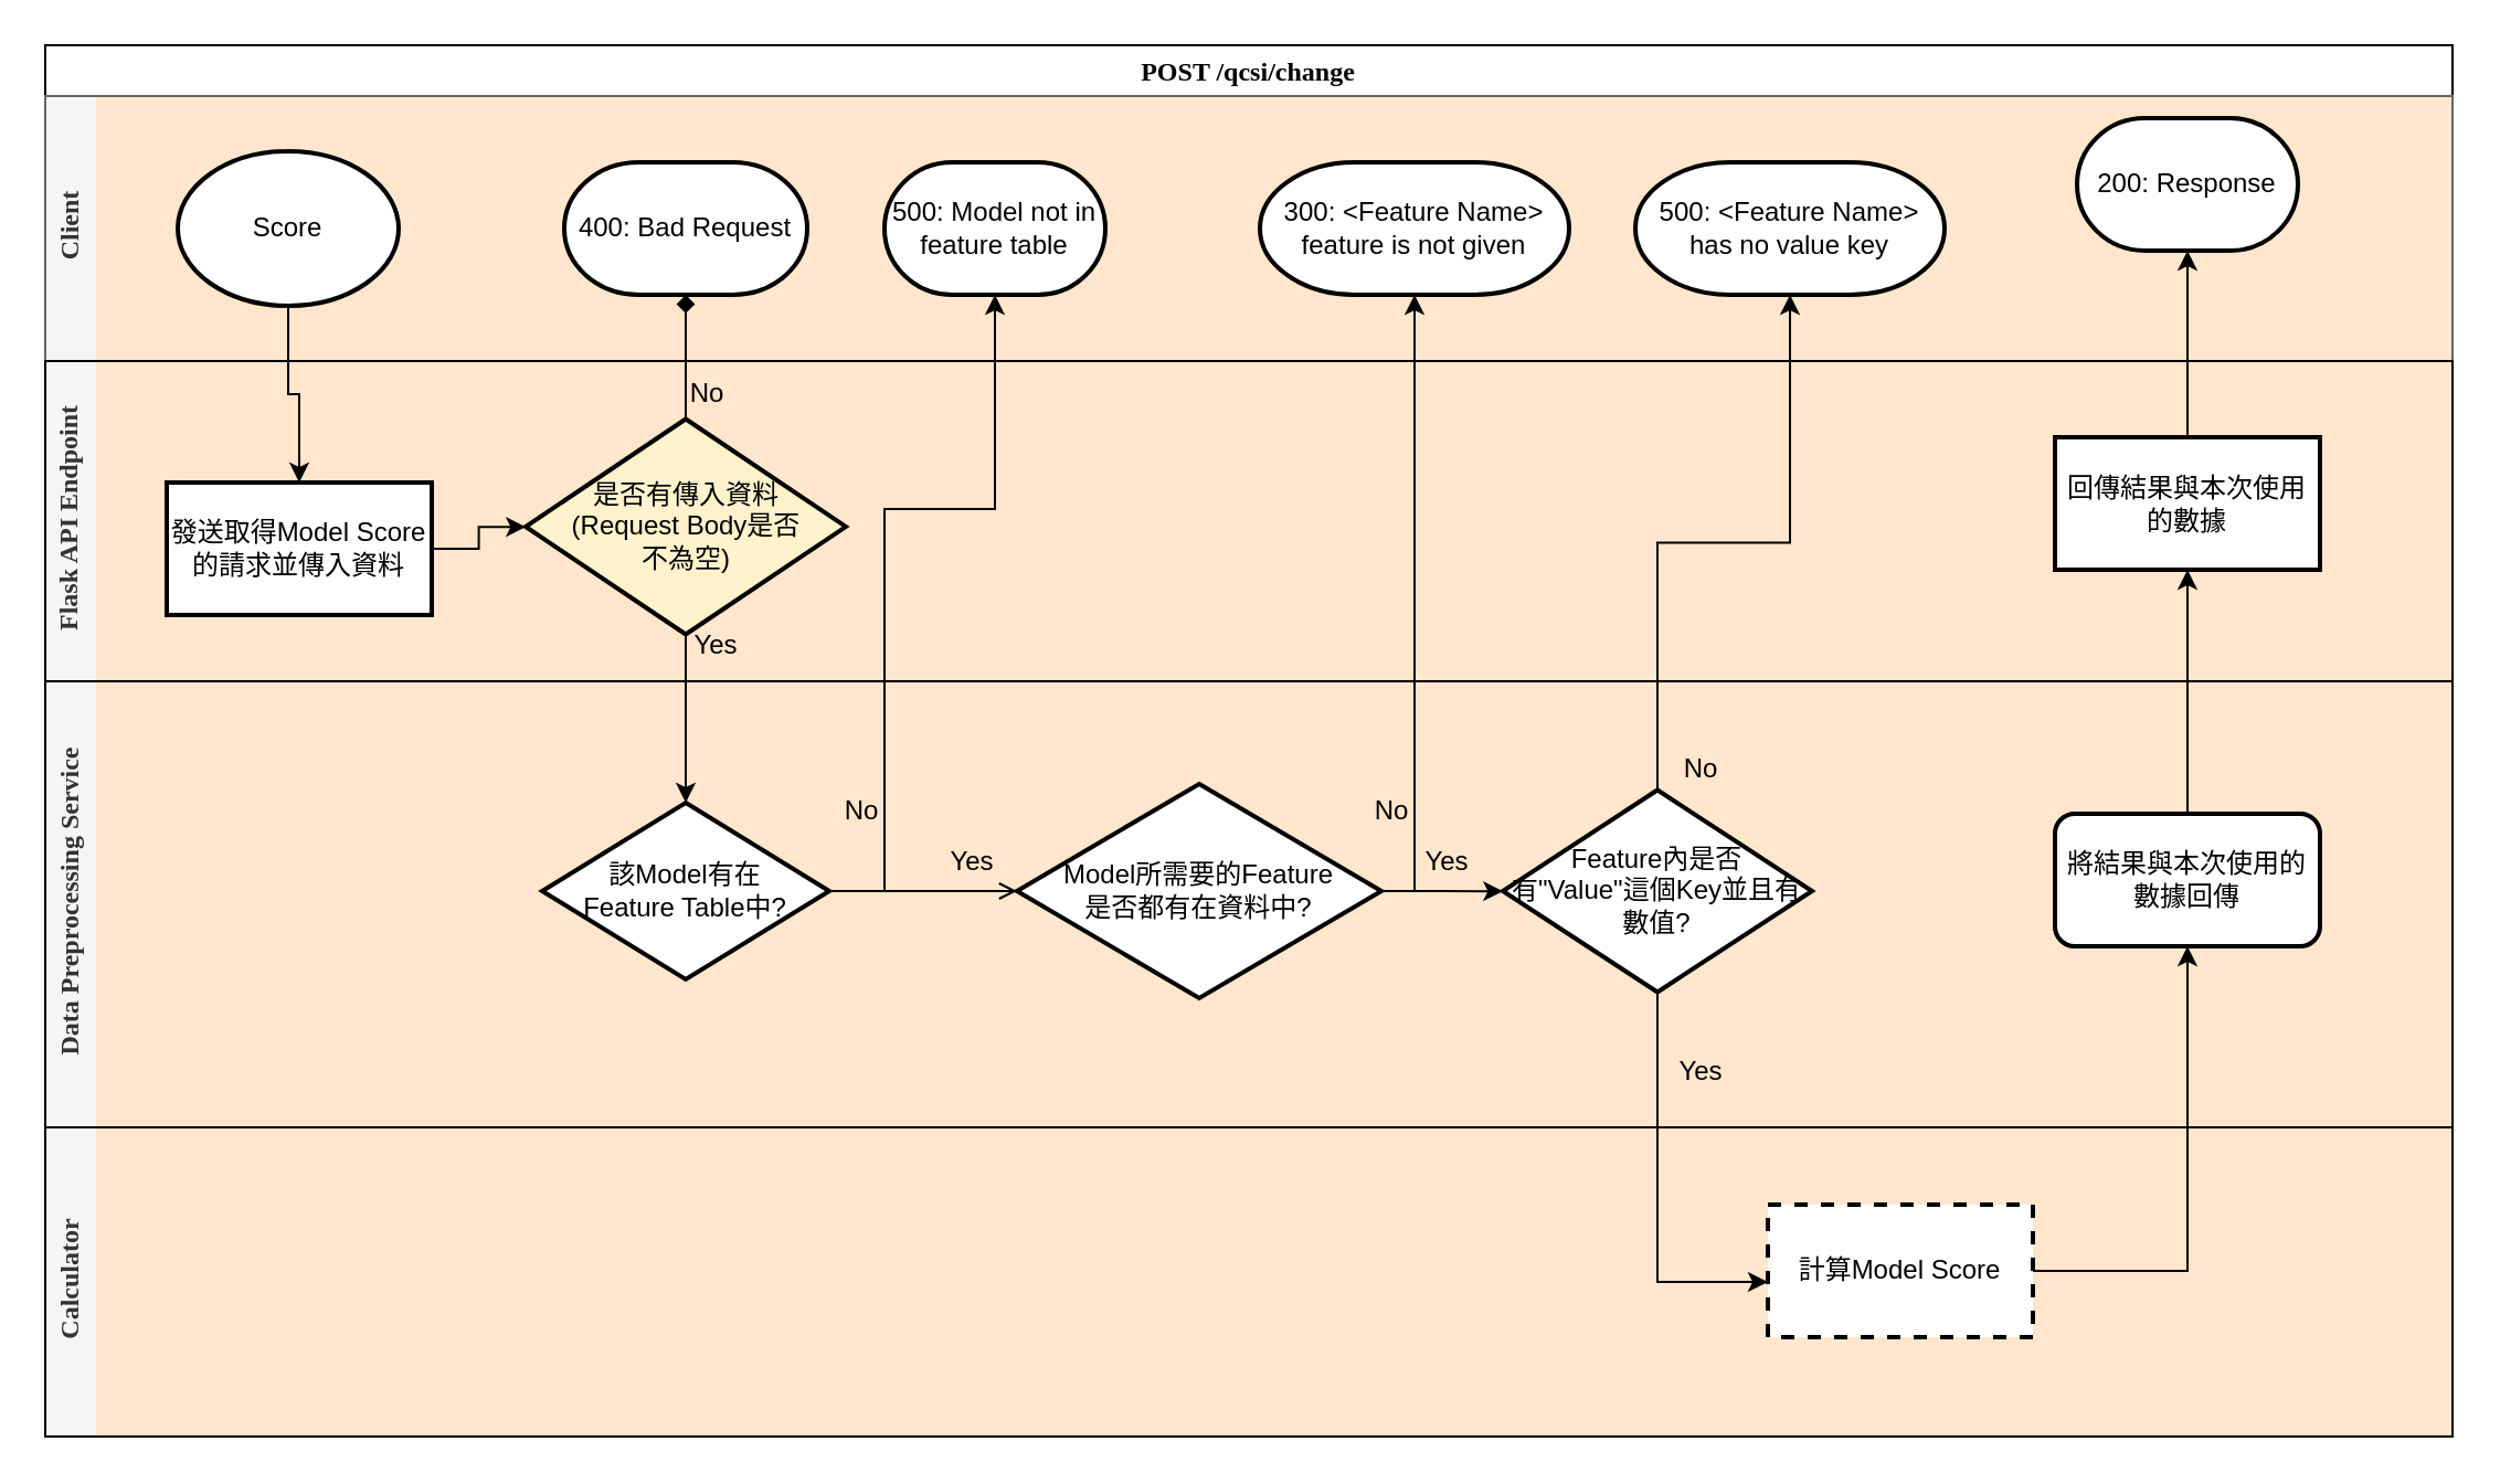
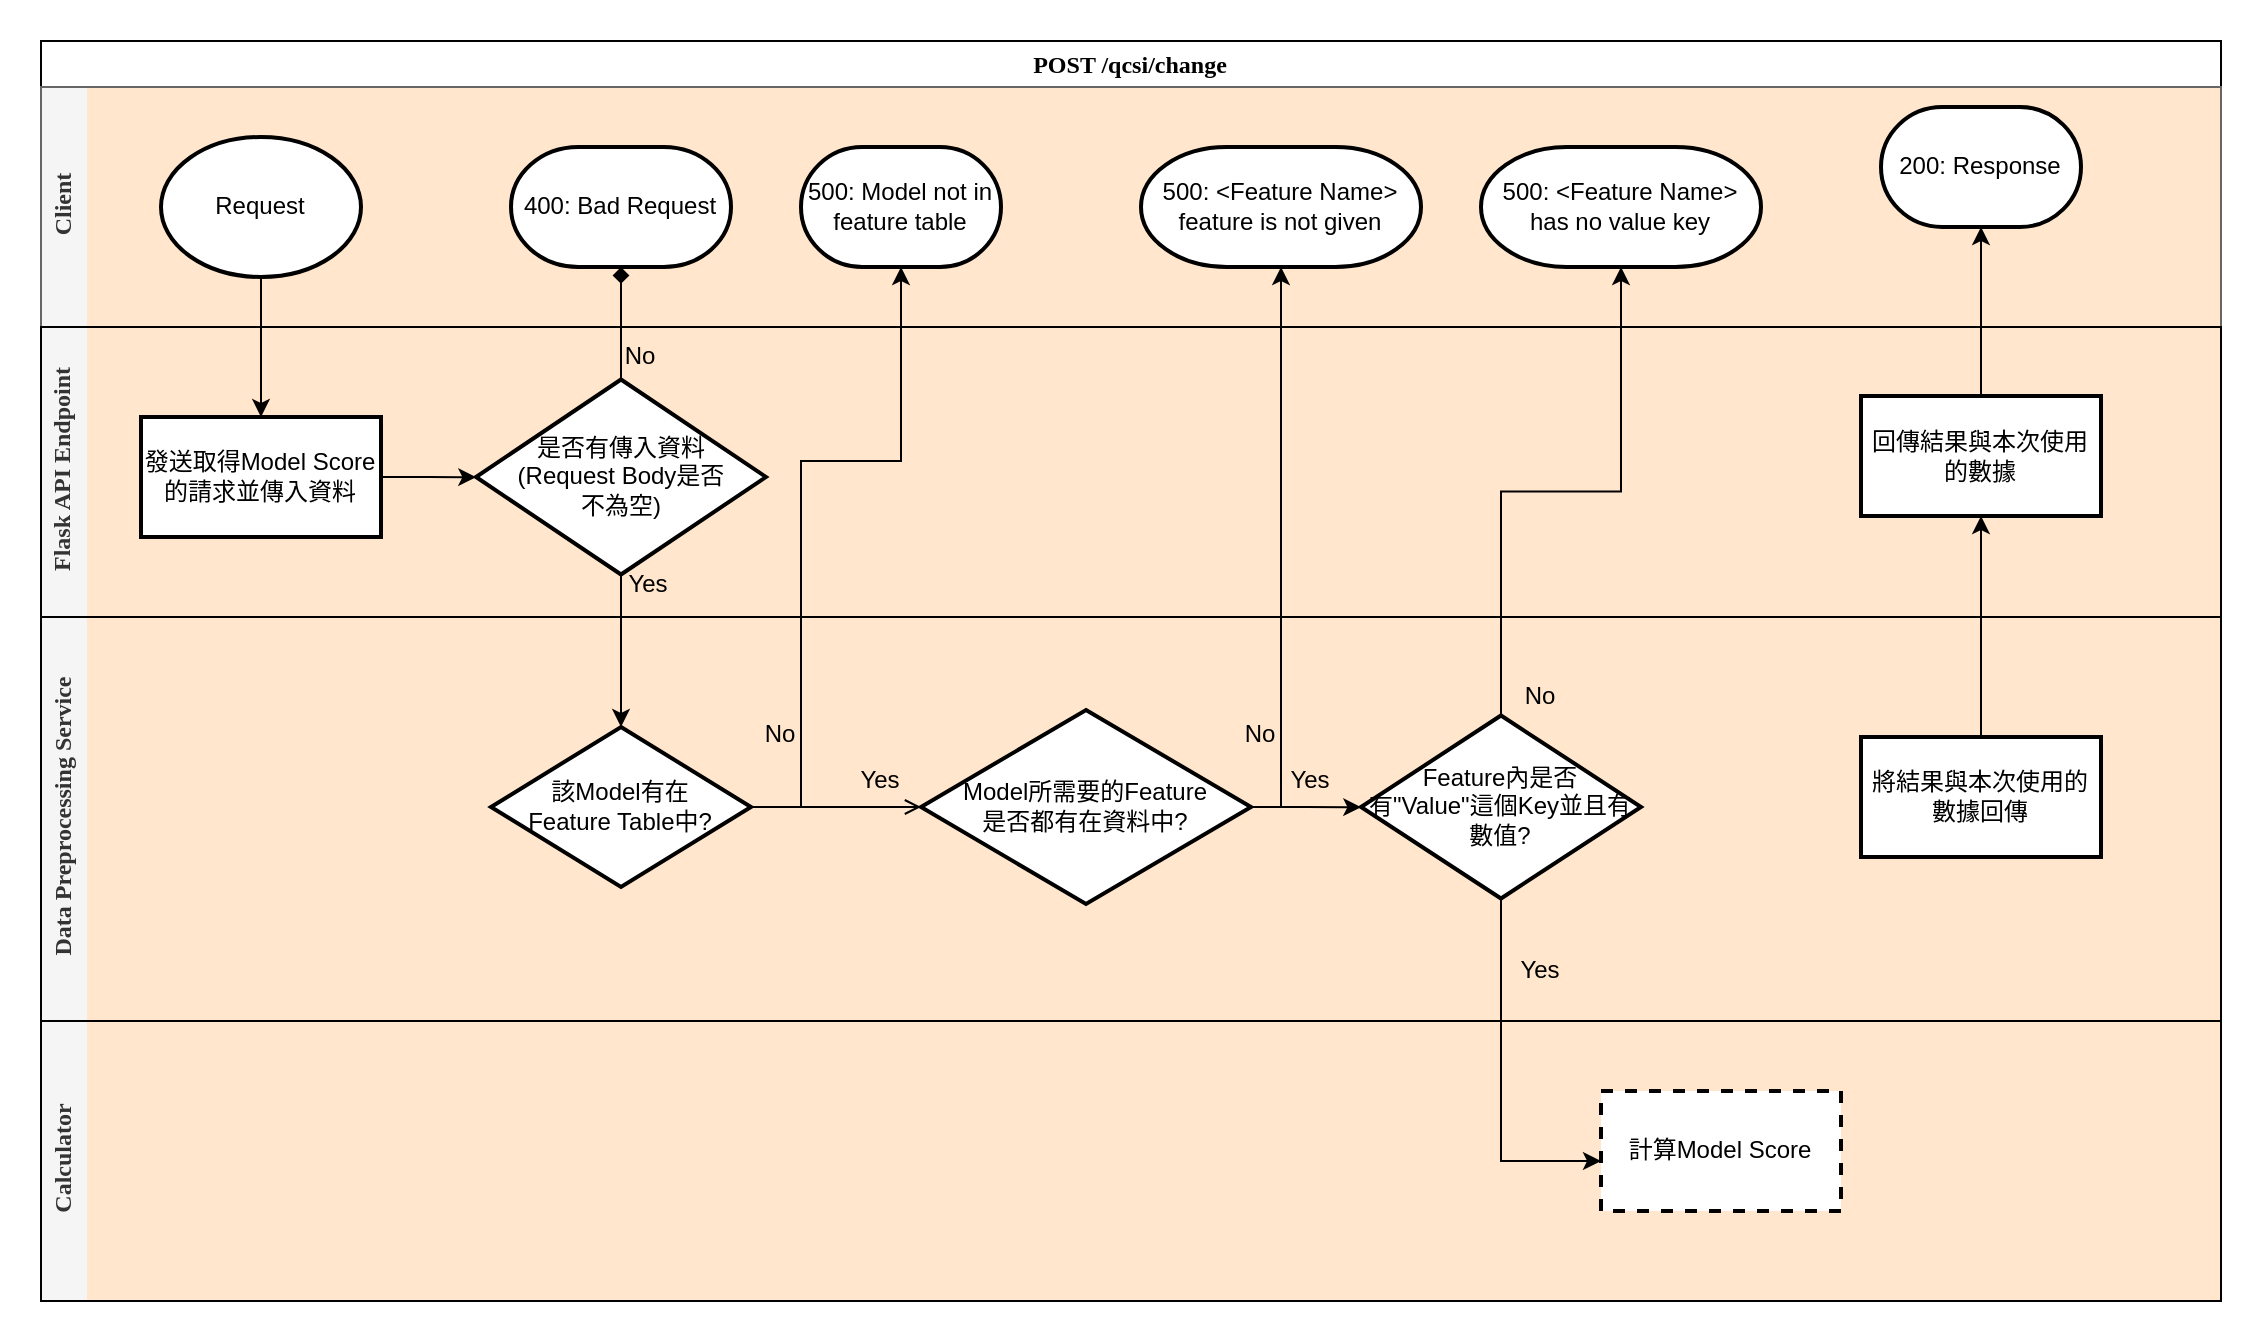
  <mxCell id="0" />
  <mxCell id="1" parent="0" />
  <mxCell id="2" value="POST /qcsi/change" style="swimlane;swimlaneLine=1;glass=0;shadow=0;rounded=0;sketch=0;swimlaneFillColor=#FFE6CC;fontFamily=Verdana;" parent="1" vertex="1"><mxGeometry x="20" y="20" width="1090" height="630" as="geometry" /></mxCell>
  <mxCell id="3" value="&lt;font face=&quot;Verdana&quot;&gt;Client&lt;/font&gt;" style="swimlane;html=1;horizontal=0;swimlaneLine=0;fillColor=#f5f5f5;strokeColor=#666666;fontColor=#333333;startSize=23;" parent="2" vertex="1"><mxGeometry y="23" width="1090" height="120" as="geometry"><mxRectangle x="260" y="330" width="30" height="50" as="alternateBounds" /></mxGeometry></mxCell>
- <mxCell id="4" value="Score" style="strokeWidth=2;html=1;shape=mxgraph.flowchart.start_1;whiteSpace=wrap;" parent="3" vertex="1"><mxGeometry x="60" y="25" width="100" height="70" as="geometry" /></mxCell>
+ <mxCell id="4" value="Request" style="strokeWidth=2;html=1;shape=mxgraph.flowchart.start_1;whiteSpace=wrap;" parent="3" vertex="1"><mxGeometry x="60" y="25" width="100" height="70" as="geometry" /></mxCell>
  <mxCell id="5" value="400: Bad Request" style="strokeWidth=2;html=1;shape=mxgraph.flowchart.terminator;whiteSpace=wrap;" parent="3" vertex="1"><mxGeometry x="235" y="30" width="110" height="60" as="geometry" /></mxCell>
  <mxCell id="6" value="500: Model not in feature table" style="strokeWidth=2;html=1;shape=mxgraph.flowchart.terminator;whiteSpace=wrap;" parent="3" vertex="1"><mxGeometry x="380" y="30" width="100" height="60" as="geometry" /></mxCell>
  <mxCell id="7" value="200: Response" style="strokeWidth=2;html=1;shape=mxgraph.flowchart.terminator;whiteSpace=wrap;" parent="3" vertex="1"><mxGeometry x="920" y="10" width="100" height="60" as="geometry" /></mxCell>
- <mxCell id="8" value="300: &amp;lt;Feature Name&amp;gt; feature is not given" style="strokeWidth=2;html=1;shape=mxgraph.flowchart.terminator;whiteSpace=wrap;" parent="3" vertex="1"><mxGeometry x="550" y="30" width="140" height="60" as="geometry" /></mxCell>
+ <mxCell id="8" value="500: &amp;lt;Feature Name&amp;gt; feature is not given" style="strokeWidth=2;html=1;shape=mxgraph.flowchart.terminator;whiteSpace=wrap;" parent="3" vertex="1"><mxGeometry x="550" y="30" width="140" height="60" as="geometry" /></mxCell>
  <mxCell id="9" value="500: &amp;lt;Feature Name&amp;gt; has no value key" style="strokeWidth=2;html=1;shape=mxgraph.flowchart.terminator;whiteSpace=wrap;" parent="3" vertex="1"><mxGeometry x="720" y="30" width="140" height="60" as="geometry" /></mxCell>
  <mxCell id="10" value="&lt;font face=&quot;Verdana&quot;&gt;Flask API Endpoint&lt;/font&gt;" style="swimlane;html=1;horizontal=0;swimlaneLine=0;fillColor=#f5f5f5;fontColor=#333333;" parent="2" vertex="1"><mxGeometry y="143" width="1090" height="145" as="geometry"><mxRectangle x="260" y="330" width="30" height="50" as="alternateBounds" /></mxGeometry></mxCell>
  <mxCell id="11" value="" style="edgeStyle=orthogonalEdgeStyle;rounded=0;orthogonalLoop=1;jettySize=auto;html=1;" parent="10" source="12" target="13" edge="1"><mxGeometry relative="1" as="geometry" /></mxCell>
- <mxCell id="12" value="發送取得Model Score的請求並傳入資料" style="whiteSpace=wrap;html=1;strokeWidth=2;" parent="10" vertex="1"><mxGeometry x="55" y="55" width="120" height="60" as="geometry" /></mxCell>
- <mxCell id="13" value="是否有傳入資料&lt;br&gt;(Request Body是否&lt;br&gt;不為空)" style="rhombus;whiteSpace=wrap;html=1;strokeWidth=2;fillColor=#fff2cc;" parent="10" vertex="1"><mxGeometry x="217.5" y="26.25" width="145" height="97.5" as="geometry" /></mxCell>
+ <mxCell id="12" value="發送取得Model Score的請求並傳入資料" style="whiteSpace=wrap;html=1;strokeWidth=2;" parent="10" vertex="1"><mxGeometry x="50" y="45" width="120" height="60" as="geometry" /></mxCell>
+ <mxCell id="13" value="是否有傳入資料&lt;br&gt;(Request Body是否&lt;br&gt;不為空)" style="rhombus;whiteSpace=wrap;html=1;strokeWidth=2;" parent="10" vertex="1"><mxGeometry x="217.5" y="26.25" width="145" height="97.5" as="geometry" /></mxCell>
  <mxCell id="14" value="No" style="text;html=1;strokeColor=none;fillColor=none;align=center;verticalAlign=middle;whiteSpace=wrap;rounded=0;" parent="10" vertex="1"><mxGeometry x="270" width="60" height="30" as="geometry" /></mxCell>
  <mxCell id="15" value="回傳結果與本次使用的數據" style="whiteSpace=wrap;html=1;strokeWidth=2;" parent="10" vertex="1"><mxGeometry x="910" y="34.5" width="120" height="60" as="geometry" /></mxCell>
  <mxCell id="16" value="&lt;font face=&quot;Verdana&quot;&gt;Data Preprocessing Service&lt;/font&gt;" style="swimlane;html=1;horizontal=0;swimlaneLine=0;startSize=23;fillColor=#f5f5f5;fontColor=#333333;" parent="2" vertex="1"><mxGeometry y="288" width="1090" height="202" as="geometry"><mxRectangle x="260" y="330" width="30" height="50" as="alternateBounds" /></mxGeometry></mxCell>
  <mxCell id="17" value="Yes" style="text;html=1;strokeColor=none;fillColor=none;align=center;verticalAlign=middle;whiteSpace=wrap;rounded=0;" parent="16" vertex="1"><mxGeometry x="274" y="-31" width="60" height="30" as="geometry" /></mxCell>
  <mxCell id="18" value="該Model有在&lt;br&gt;Feature Table中?" style="rhombus;whiteSpace=wrap;html=1;strokeWidth=2;" parent="16" vertex="1"><mxGeometry x="225" y="55" width="130" height="80" as="geometry" /></mxCell>
  <mxCell id="19" value="No" style="text;html=1;strokeColor=none;fillColor=none;align=center;verticalAlign=middle;whiteSpace=wrap;rounded=0;" parent="16" vertex="1"><mxGeometry x="340" y="44" width="60" height="30" as="geometry" /></mxCell>
- <mxCell id="20" value="將結果與本次使用的數據回傳" style="whiteSpace=wrap;html=1;strokeWidth=2;rounded=1;" parent="16" vertex="1"><mxGeometry x="910" y="60" width="120" height="60" as="geometry" /></mxCell>
+ <mxCell id="20" value="將結果與本次使用的數據回傳" style="whiteSpace=wrap;html=1;strokeWidth=2;" parent="16" vertex="1"><mxGeometry x="910" y="60" width="120" height="60" as="geometry" /></mxCell>
  <mxCell id="21" value="Model所需要的Feature&lt;br&gt;是否都有在資料中?" style="rhombus;whiteSpace=wrap;html=1;strokeWidth=2;" parent="16" vertex="1"><mxGeometry x="440" y="46.5" width="165" height="97" as="geometry" /></mxCell>
  <mxCell id="22" value="" style="edgeStyle=orthogonalEdgeStyle;rounded=0;orthogonalLoop=1;jettySize=auto;html=1;endArrow=open;" parent="16" source="18" target="21" edge="1"><mxGeometry relative="1" as="geometry"><Array as="points"><mxPoint x="410" y="95" /><mxPoint x="410" y="95" /></Array></mxGeometry></mxCell>
  <mxCell id="23" value="Feature內是否有&quot;Value&quot;這個Key並且有數值?" style="rhombus;whiteSpace=wrap;html=1;strokeWidth=2;" parent="16" vertex="1"><mxGeometry x="660" y="49.25" width="140" height="91.5" as="geometry" /></mxCell>
  <mxCell id="24" value="" style="edgeStyle=orthogonalEdgeStyle;rounded=0;orthogonalLoop=1;jettySize=auto;html=1;" parent="16" source="21" target="23" edge="1"><mxGeometry relative="1" as="geometry" /></mxCell>
  <mxCell id="25" value="Yes" style="text;html=1;strokeColor=none;fillColor=none;align=center;verticalAlign=middle;whiteSpace=wrap;rounded=0;" parent="16" vertex="1"><mxGeometry x="390" y="67" width="60" height="30" as="geometry" /></mxCell>
  <mxCell id="26" value="Yes" style="text;html=1;strokeColor=none;fillColor=none;align=center;verticalAlign=middle;whiteSpace=wrap;rounded=0;" parent="16" vertex="1"><mxGeometry x="605" y="67" width="60" height="30" as="geometry" /></mxCell>
  <mxCell id="27" value="Yes" style="text;html=1;strokeColor=none;fillColor=none;align=center;verticalAlign=middle;whiteSpace=wrap;rounded=0;" parent="16" vertex="1"><mxGeometry x="720" y="162" width="60" height="30" as="geometry" /></mxCell>
  <mxCell id="28" value="No" style="text;html=1;strokeColor=none;fillColor=none;align=center;verticalAlign=middle;whiteSpace=wrap;rounded=0;" parent="16" vertex="1"><mxGeometry x="580" y="44" width="60" height="30" as="geometry" /></mxCell>
  <mxCell id="29" value="No" style="text;html=1;strokeColor=none;fillColor=none;align=center;verticalAlign=middle;whiteSpace=wrap;rounded=0;" parent="16" vertex="1"><mxGeometry x="720" y="25" width="60" height="30" as="geometry" /></mxCell>
  <mxCell id="30" value="" style="edgeStyle=orthogonalEdgeStyle;rounded=0;orthogonalLoop=1;jettySize=auto;html=1;" parent="2" source="4" target="12" edge="1"><mxGeometry relative="1" as="geometry" /></mxCell>
  <mxCell id="31" style="edgeStyle=orthogonalEdgeStyle;rounded=0;orthogonalLoop=1;jettySize=auto;html=1;endArrow=diamond;" parent="2" source="13" target="5" edge="1"><mxGeometry relative="1" as="geometry" /></mxCell>
  <mxCell id="32" style="edgeStyle=orthogonalEdgeStyle;rounded=0;orthogonalLoop=1;jettySize=auto;html=1;" parent="2" source="18" target="6" edge="1"><mxGeometry relative="1" as="geometry"><Array as="points"><mxPoint x="380" y="383" /><mxPoint x="380" y="210" /><mxPoint x="430" y="210" /></Array></mxGeometry></mxCell>
  <mxCell id="33" value="" style="edgeStyle=orthogonalEdgeStyle;rounded=0;orthogonalLoop=1;jettySize=auto;html=1;" parent="2" edge="1"><mxGeometry relative="1" as="geometry"><Array as="points"><mxPoint x="485" y="725" /></Array><mxPoint x="485" y="608.5" as="sourcePoint" /></mxGeometry></mxCell>
  <mxCell id="34" value="" style="edgeStyle=orthogonalEdgeStyle;rounded=0;orthogonalLoop=1;jettySize=auto;html=1;" parent="2" edge="1"><mxGeometry relative="1" as="geometry"><mxPoint x="717" y="608.5" as="targetPoint" /></mxGeometry></mxCell>
  <mxCell id="35" style="edgeStyle=orthogonalEdgeStyle;rounded=0;orthogonalLoop=1;jettySize=auto;html=1;" parent="2" source="13" target="18" edge="1"><mxGeometry relative="1" as="geometry" /></mxCell>
  <mxCell id="36" style="edgeStyle=orthogonalEdgeStyle;rounded=0;orthogonalLoop=1;jettySize=auto;html=1;entryX=0.5;entryY=1;entryDx=0;entryDy=0;entryPerimeter=0;" parent="2" source="15" target="7" edge="1"><mxGeometry relative="1" as="geometry" /></mxCell>
  <mxCell id="37" value="" style="edgeStyle=orthogonalEdgeStyle;rounded=0;orthogonalLoop=1;jettySize=auto;html=1;" parent="2" source="20" target="15" edge="1"><mxGeometry relative="1" as="geometry" /></mxCell>
  <mxCell id="38" value="&lt;p&gt;&lt;font face=&quot;Verdana&quot;&gt;Calculator&lt;/font&gt;&lt;/p&gt;" style="swimlane;html=1;horizontal=0;swimlaneLine=0;startSize=23;fillColor=#f5f5f5;fontColor=#333333;swimlaneFillColor=#FFE6CC;" parent="2" vertex="1"><mxGeometry y="490" width="1090" height="140" as="geometry"><mxRectangle x="260" y="330" width="30" height="50" as="alternateBounds" /></mxGeometry></mxCell>
  <mxCell id="39" value="計算Model Score" style="whiteSpace=wrap;html=1;strokeWidth=2;dashed=1;" parent="38" vertex="1"><mxGeometry x="780" y="35" width="120" height="60" as="geometry" /></mxCell>
  <mxCell id="40" style="edgeStyle=orthogonalEdgeStyle;rounded=0;orthogonalLoop=1;jettySize=auto;html=1;" parent="2" source="23" target="39" edge="1"><mxGeometry relative="1" as="geometry"><Array as="points"><mxPoint x="730" y="560" /></Array></mxGeometry></mxCell>
- <mxCell id="41" style="edgeStyle=orthogonalEdgeStyle;rounded=0;orthogonalLoop=1;jettySize=auto;html=1;" parent="2" source="39" target="20" edge="1"><mxGeometry relative="1" as="geometry" /></mxCell>
  <mxCell id="42" style="edgeStyle=orthogonalEdgeStyle;rounded=0;orthogonalLoop=1;jettySize=auto;html=1;" parent="2" source="21" target="8" edge="1"><mxGeometry relative="1" as="geometry"><Array as="points"><mxPoint x="620" y="383" /></Array></mxGeometry></mxCell>
  <mxCell id="43" style="edgeStyle=orthogonalEdgeStyle;rounded=0;orthogonalLoop=1;jettySize=auto;html=1;" parent="2" source="23" target="9" edge="1"><mxGeometry relative="1" as="geometry" /></mxCell>
